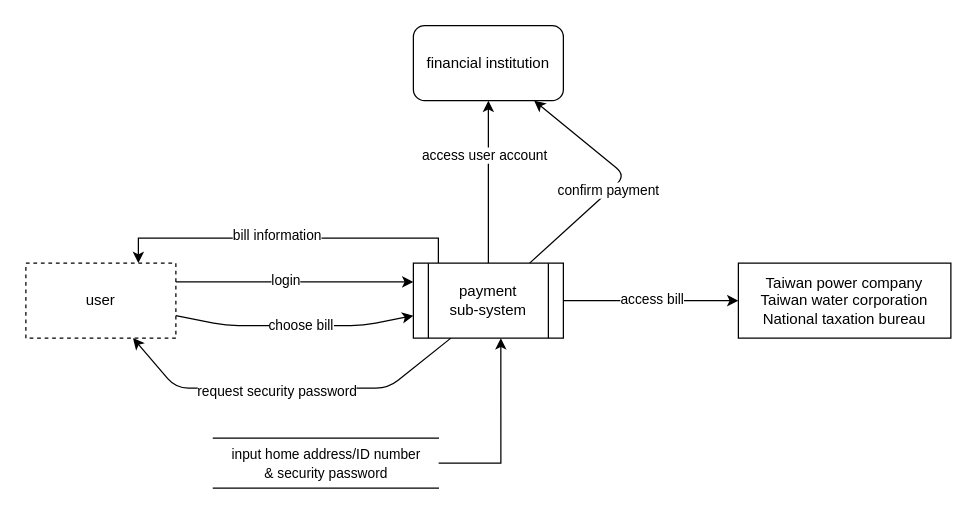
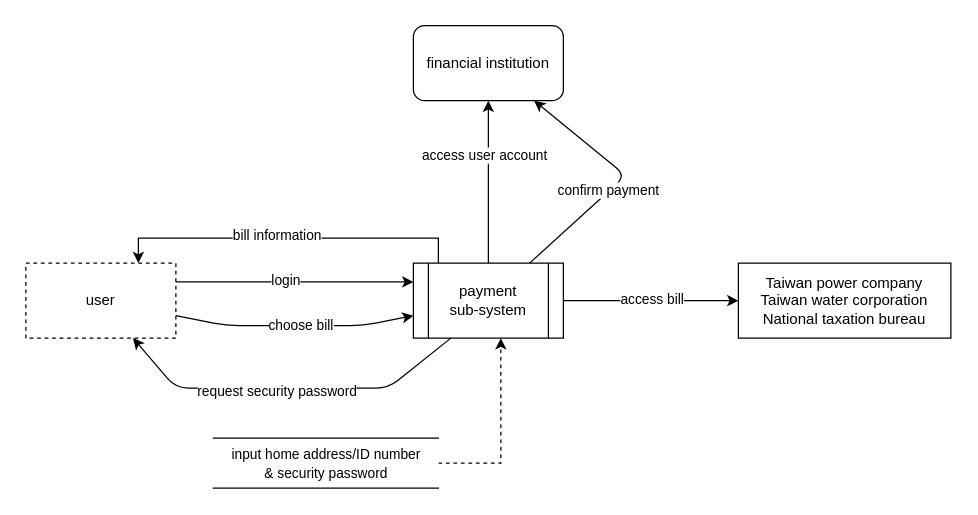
  <mxCell id="0" />
  <mxCell id="1" parent="0" />
  <mxCell id="2" style="edgeStyle=orthogonalEdgeStyle;rounded=0;orthogonalLoop=1;jettySize=auto;html=1;exitX=1;exitY=0.5;exitDx=0;exitDy=0;entryX=0;entryY=0.5;entryDx=0;entryDy=0;" parent="1" source="16" target="9" edge="1"><mxGeometry relative="1" as="geometry" /></mxCell>
  <mxCell id="3" value="access bill" style="edgeLabel;html=1;align=center;verticalAlign=middle;resizable=0;points=[];" parent="2" vertex="1" connectable="0"><mxGeometry x="-0.249" y="2" relative="1" as="geometry"><mxPoint x="17" as="offset" /></mxGeometry></mxCell>
  <mxCell id="4" value="user" style="rounded=0;whiteSpace=wrap;html=1;dashed=1;" parent="1" vertex="1"><mxGeometry x="20" y="210" width="120" height="60" as="geometry" /></mxCell>
  <mxCell id="5" value="" style="endArrow=classic;html=1;exitX=1;exitY=0.25;exitDx=0;exitDy=0;entryX=0;entryY=0.25;entryDx=0;entryDy=0;" parent="1" source="4" target="16" edge="1"><mxGeometry width="50" height="50" relative="1" as="geometry"><mxPoint x="180" y="180" as="sourcePoint" /><mxPoint x="230" y="130" as="targetPoint" /></mxGeometry></mxCell>
  <mxCell id="6" value="login" style="edgeLabel;html=1;align=center;verticalAlign=middle;resizable=0;points=[];" parent="5" vertex="1" connectable="0"><mxGeometry x="-0.451" y="2" relative="1" as="geometry"><mxPoint x="35" as="offset" /></mxGeometry></mxCell>
  <mxCell id="7" style="edgeStyle=orthogonalEdgeStyle;rounded=0;orthogonalLoop=1;jettySize=auto;html=1;entryX=0.75;entryY=0;entryDx=0;entryDy=0;" parent="1" source="16" target="4" edge="1"><mxGeometry relative="1" as="geometry"><Array as="points"><mxPoint x="350" y="190" /><mxPoint x="110" y="190" /></Array></mxGeometry></mxCell>
  <mxCell id="8" value="bill information" style="edgeLabel;html=1;align=center;verticalAlign=middle;resizable=0;points=[];" parent="7" vertex="1" connectable="0"><mxGeometry x="-0.334" y="-3" relative="1" as="geometry"><mxPoint x="-57" as="offset" /></mxGeometry></mxCell>
  <mxCell id="9" value="Taiwan power company&lt;br&gt;Taiwan water corporation&lt;br&gt;National taxation bureau" style="rounded=0;whiteSpace=wrap;html=1;" parent="1" vertex="1"><mxGeometry x="590" y="210" width="170" height="60" as="geometry" /></mxCell>
- <mxCell id="10" style="edgeStyle=orthogonalEdgeStyle;rounded=0;orthogonalLoop=1;jettySize=auto;html=1;exitX=1;exitY=0.5;exitDx=0;exitDy=0;entryX=0.583;entryY=1;entryDx=0;entryDy=0;entryPerimeter=0;" parent="1" source="11" target="16" edge="1"><mxGeometry relative="1" as="geometry" /></mxCell>
+ <mxCell id="10" style="edgeStyle=orthogonalEdgeStyle;rounded=0;orthogonalLoop=1;jettySize=auto;html=1;exitX=1;exitY=0.5;exitDx=0;exitDy=0;entryX=0.583;entryY=1;entryDx=0;entryDy=0;entryPerimeter=0;dashed=1;" parent="1" source="11" target="16" edge="1"><mxGeometry relative="1" as="geometry" /></mxCell>
  <mxCell id="11" value="&lt;span style=&quot;color: rgb(0 , 0 , 0) ; font-family: &amp;#34;helvetica&amp;#34; ; font-size: 11px ; font-style: normal ; font-weight: 400 ; letter-spacing: normal ; text-align: center ; text-indent: 0px ; text-transform: none ; word-spacing: 0px ; background-color: rgb(255 , 255 , 255) ; float: none ; display: inline&quot;&gt;input home address/ID number&lt;br&gt;&amp;amp; security password&lt;/span&gt;" style="html=1;dashed=0;whitespace=wrap;shape=partialRectangle;right=0;left=0;" parent="1" vertex="1"><mxGeometry x="170" y="350" width="180" height="40" as="geometry" /></mxCell>
  <mxCell id="12" value="financial institution" style="whiteSpace=wrap;html=1;rounded=1;" parent="1" vertex="1"><mxGeometry x="330" y="20" width="120" height="60" as="geometry" /></mxCell>
  <mxCell id="13" value="" style="endArrow=classic;html=1;" parent="1" source="16" edge="1"><mxGeometry width="50" height="50" relative="1" as="geometry"><mxPoint x="380" y="260" as="sourcePoint" /><mxPoint x="430" y="210" as="targetPoint" /></mxGeometry></mxCell>
  <mxCell id="14" style="edgeStyle=orthogonalEdgeStyle;rounded=0;orthogonalLoop=1;jettySize=auto;html=1;exitX=0.5;exitY=0;exitDx=0;exitDy=0;" parent="1" source="16" target="12" edge="1"><mxGeometry relative="1" as="geometry" /></mxCell>
  <mxCell id="15" value="access user account" style="edgeLabel;html=1;align=center;verticalAlign=middle;resizable=0;points=[];" parent="14" vertex="1" connectable="0"><mxGeometry x="0.332" y="2" relative="1" as="geometry"><mxPoint x="-2" as="offset" /></mxGeometry></mxCell>
  <mxCell id="16" value="payment &lt;br&gt;sub-system" style="shape=process;whiteSpace=wrap;html=1;backgroundOutline=1;" parent="1" vertex="1"><mxGeometry x="330" y="210" width="120" height="60" as="geometry" /></mxCell>
  <mxCell id="17" value="" style="endArrow=classic;html=1;" edge="1" parent="1" source="16" target="12"><mxGeometry width="50" height="50" relative="1" as="geometry"><mxPoint x="520" y="160" as="sourcePoint" /><mxPoint x="490" y="90" as="targetPoint" /><Array as="points"><mxPoint x="500" y="140" /></Array></mxGeometry></mxCell>
  <mxCell id="18" value="confirm payment" style="edgeLabel;html=1;align=center;verticalAlign=middle;resizable=0;points=[];" vertex="1" connectable="0" parent="17"><mxGeometry x="-0.137" y="1" relative="1" as="geometry"><mxPoint as="offset" /></mxGeometry></mxCell>
  <mxCell id="19" value="" style="endArrow=classic;html=1;" edge="1" parent="1" source="4" target="16"><mxGeometry width="50" height="50" relative="1" as="geometry"><mxPoint x="100" y="340" as="sourcePoint" /><mxPoint x="150" y="290" as="targetPoint" /><Array as="points"><mxPoint x="180" y="260" /><mxPoint x="290" y="260" /></Array></mxGeometry></mxCell>
  <mxCell id="20" value="choose bill" style="edgeLabel;html=1;align=center;verticalAlign=middle;resizable=0;points=[];" vertex="1" connectable="0" parent="19"><mxGeometry x="-0.305" y="1" relative="1" as="geometry"><mxPoint x="33.79" as="offset" /></mxGeometry></mxCell>
  <mxCell id="21" value="" style="endArrow=classic;html=1;exitX=0.25;exitY=1;exitDx=0;exitDy=0;" edge="1" parent="1" source="16" target="4"><mxGeometry width="50" height="50" relative="1" as="geometry"><mxPoint x="200" y="330" as="sourcePoint" /><mxPoint x="250" y="280" as="targetPoint" /><Array as="points"><mxPoint x="310" y="310" /><mxPoint x="140" y="310" /></Array></mxGeometry></mxCell>
  <mxCell id="22" value="request security password" style="edgeLabel;html=1;align=center;verticalAlign=middle;resizable=0;points=[];" vertex="1" connectable="0" parent="21"><mxGeometry x="0.327" y="2" relative="1" as="geometry"><mxPoint x="35.97" as="offset" /></mxGeometry></mxCell>
